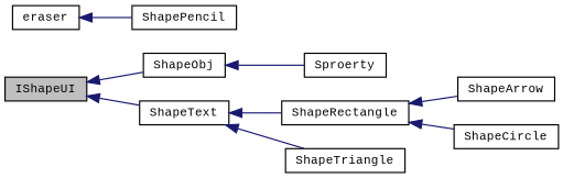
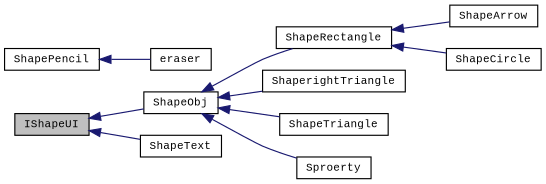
  digraph {
    fontname="Liberation Mono"
    rankdir=LR
    node [color=black fillcolor=white fontname="Liberation Mono" fontsize=10 shape=record style=filled]
    edge [color=midnightblue dir=back fontname="Liberation Mono" fontsize=10 labelfontname=Helvetica labelfontsize=10 style=solid]
    n1 [fillcolor=grey75 fontcolor=black height=0.2 label=IShapeUI width=0.4]
    n2 [height=0.2 label=ShapeObj width=0.4]
    n3 [height=0.2 label=ShapeText width=0.4]
    n4 [height=0.2 label=ShapeRectangle width=0.4]
+   n5 [height=0.2 label=ShaperightTriangle width=0.4]
    n6 [height=0.2 label=ShapeTriangle width=0.4]
    n7 [height=0.2 label=Sproerty width=0.4]
    n8 [height=0.2 label=ShapeArrow width=0.4]
    n9 [height=0.2 label=ShapeCircle width=0.4]
    n10 [height=0.2 label=ShapePencil width=0.4]
    n11 [height=0.2 label=eraser width=0.4]
    n1 -> n2
    n1 -> n3
-   n3 -> n4
-   n3 -> n6
+   n2 -> n4
+   n2 -> n5
+   n2 -> n6
    n2 -> n7
    n4 -> n8
    n4 -> n9
-   n11 -> n10
+   n10 -> n11
  }
